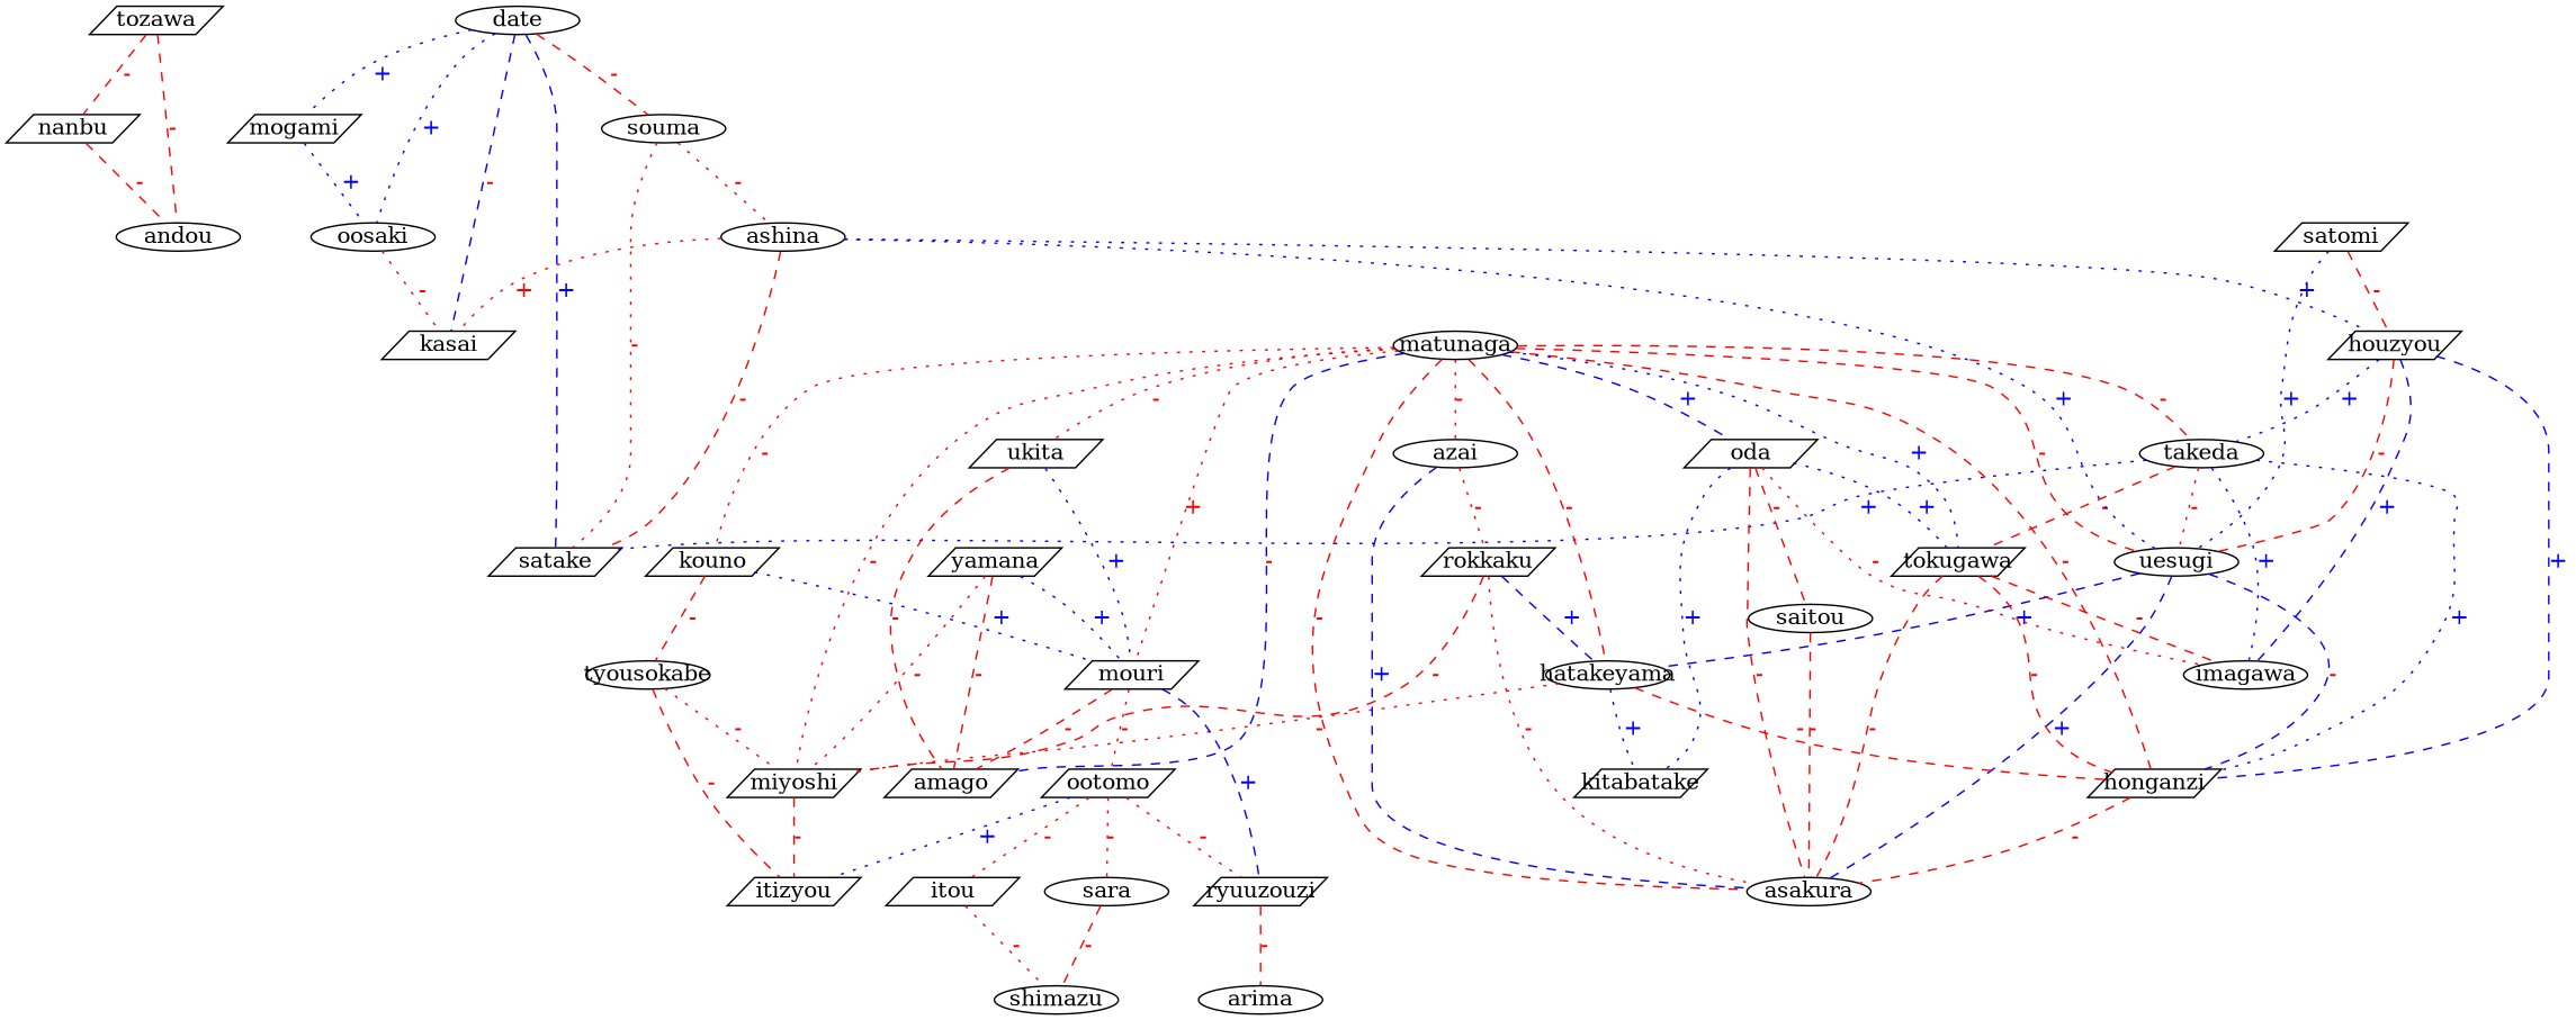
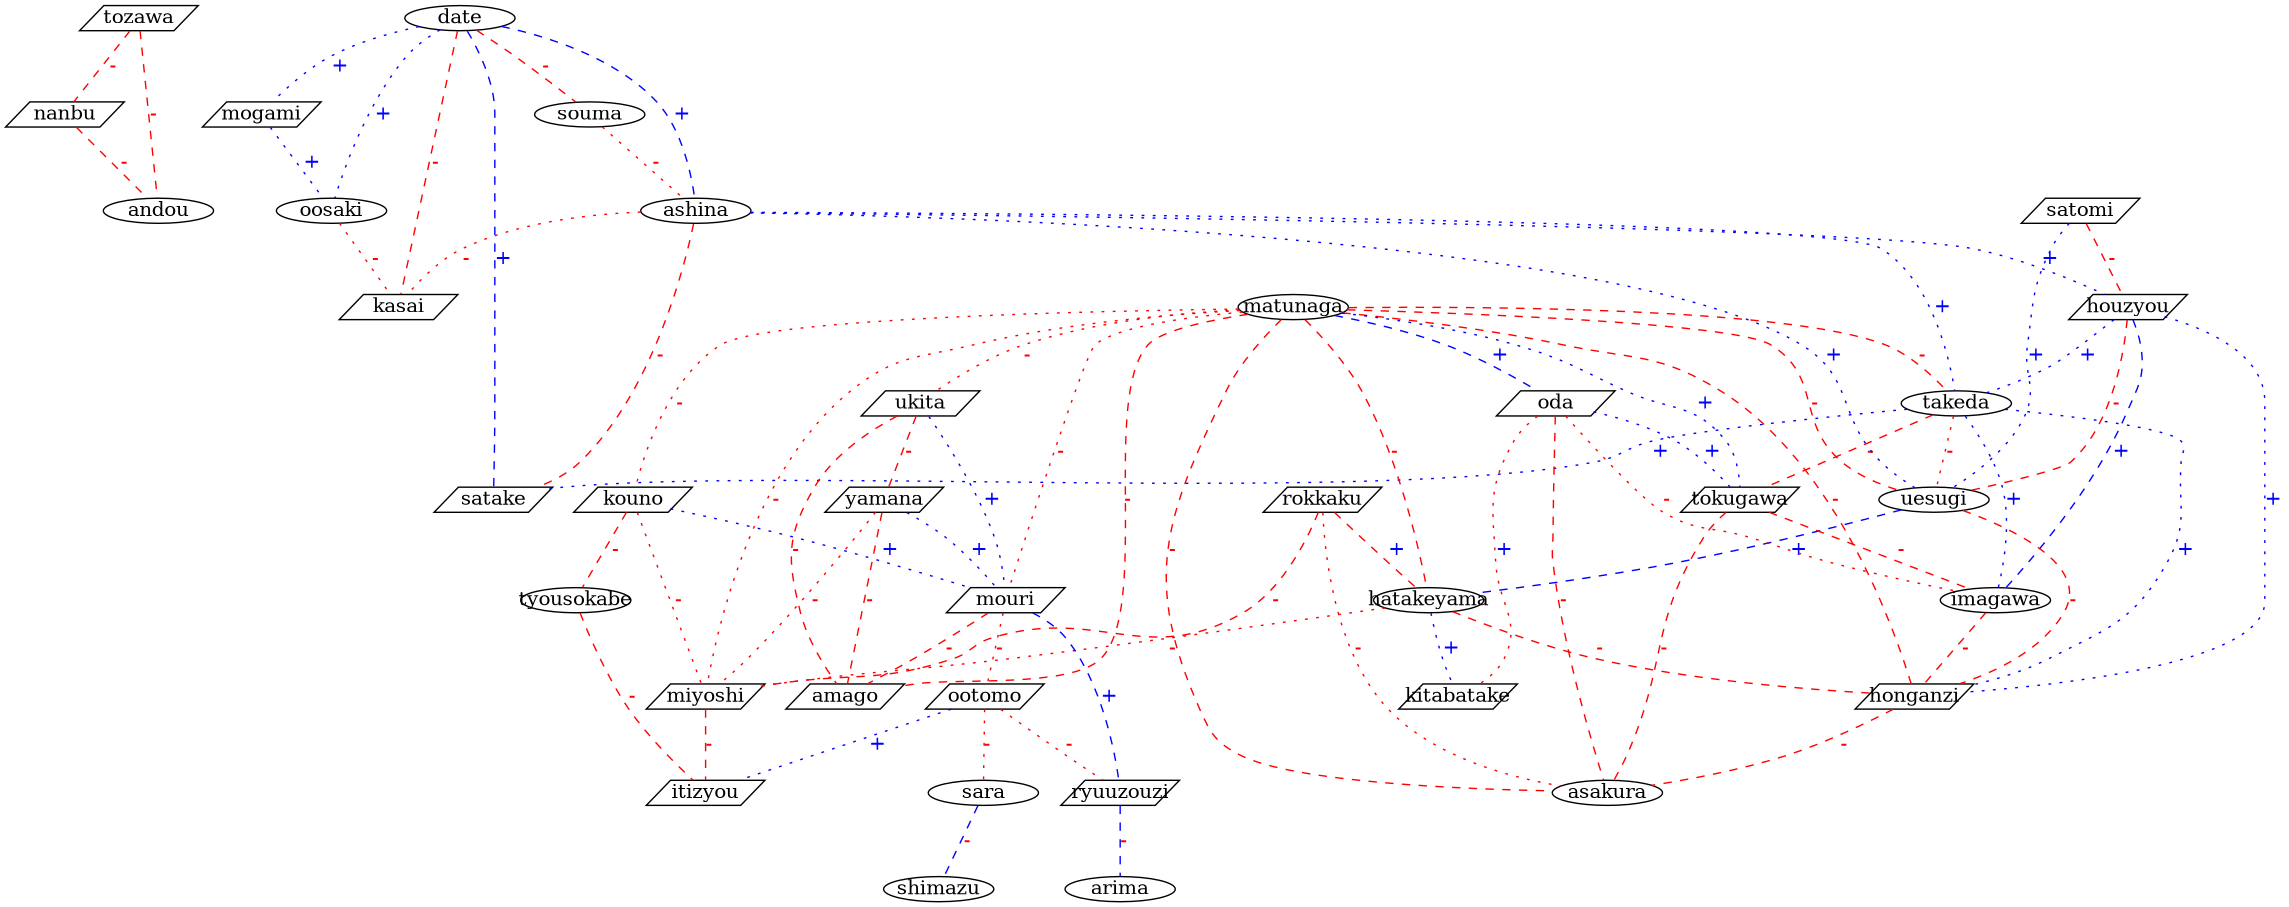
  digraph {
    node [fixedsize=true shape=parallelogram]
    edge [color=red dir=none fontcolor=red style=dashed]
    nanbu [height=0.25 width=1.1]
    andou [height=0.25 shape=ellipse width=1.1]
    tozawa [height=0.25 width=1.1]
    kasai [height=0.25 width=1.1]
    oosaki [height=0.25 shape=ellipse width=1.1]
    mogami [height=0.25 width=1.1]
    date [height=0.25 shape=ellipse width=1.1]
    souma [height=0.25 shape=ellipse width=1.1]
    ashina [height=0.25 shape=ellipse width=1.1]
    satake [height=0.25 width=1.1]
    houzyou [height=0.25 width=1.1]
    takeda [height=0.25 shape=ellipse width=1.1]
    uesugi [height=0.25 shape=ellipse width=1.1]
    honganzi [height=0.25 width=1.1]
    imagawa [height=0.25 shape=ellipse width=1.1]
    tokugawa [height=0.25 width=1.1]
    asakura [height=0.25 shape=ellipse width=1.1]
    hatakeyama [height=0.25 shape=ellipse width=1.1]
    kitabatake [height=0.25 width=1.1]
    miyoshi [height=0.25 width=1.1]
    satomi [height=0.25 width=1.1]
    oda [height=0.25 width=1.1]
-   saitou [height=0.25 shape=ellipse width=1.1]
-   azai [height=0.25 shape=ellipse width=1.1]
    rokkaku [height=0.25 width=1.1]
    itizyou [height=0.25 width=1.1]
    matunaga [height=0.25 shape=ellipse width=1.1]
    ukita [height=0.25 width=1.1]
    amago [height=0.25 width=1.1]
    mouri [height=0.25 width=1.1]
    kouno [height=0.25 width=1.1]
    yamana [height=0.25 width=1.1]
    ootomo [height=0.25 width=1.1]
    ryuuzouzi [height=0.25 width=1.1]
    tyousokabe [height=0.25 shape=ellipse width=1.1]
    sara [height=0.25 shape=ellipse width=1.1]
-   itou [height=0.25 width=1.1]
    arima [height=0.25 shape=ellipse width=1.1]
    shimazu [height=0.25 shape=ellipse width=1.1]
    nanbu -> andou [label="-"]
    tozawa -> nanbu [label="-"]
    tozawa -> andou [label="-"]
    oosaki -> kasai [label="-" style=dotted]
    mogami -> oosaki [color=blue fontcolor=blue label="+" style=dotted]
-   date -> kasai [color=blue label="-"]
+   date -> kasai [label="-"]
    date -> oosaki [color=blue fontcolor=blue label="+" style=dotted]
    date -> mogami [color=blue fontcolor=blue label="+" style=dotted]
    date -> souma [label="-"]
+   date -> ashina [color=blue fontcolor=blue label="+"]
    date -> satake [color=blue fontcolor=blue label="+"]
    souma -> ashina [label="-" style=dotted]
-   souma -> satake [label="-" style=dotted]
-   ashina -> kasai [label="+" style=dotted]
+   ashina -> kasai [label="-" style=dotted]
    ashina -> satake [label="-"]
    ashina -> houzyou [color=blue fontcolor=blue label="+" style=dotted]
+   ashina -> takeda [color=blue fontcolor=blue label="+" style=dotted]
    houzyou -> takeda [color=blue fontcolor=blue label="+" style=dotted]
    houzyou -> uesugi [label="-"]
-   houzyou -> honganzi [color=blue fontcolor=blue label="+"]
+   houzyou -> honganzi [color=blue fontcolor=blue label="+" style=dotted]
    houzyou -> imagawa [color=blue fontcolor=blue label="+"]
    takeda -> satake [color=blue fontcolor=blue label="+" style=dotted]
    takeda -> uesugi [label="-" style=dotted]
    takeda -> honganzi [color=blue fontcolor=blue label="+" style=dotted]
    takeda -> imagawa [color=blue fontcolor=blue label="+" style=dotted]
    takeda -> tokugawa [label="-"]
    uesugi -> ashina [color=blue fontcolor=blue label="+" style=dotted]
-   uesugi -> honganzi [color=blue label="-"]
-   uesugi -> asakura [color=blue fontcolor=blue label="+"]
+   uesugi -> honganzi [label="-"]
    uesugi -> hatakeyama [color=blue fontcolor=blue label="+"]
    honganzi -> asakura [label="-"]
-   tokugawa -> honganzi [label="-"]
+   imagawa -> honganzi [label="-"]
    tokugawa -> imagawa [label="-"]
    tokugawa -> asakura [label="-"]
    hatakeyama -> honganzi [label="-"]
    hatakeyama -> kitabatake [color=blue fontcolor=blue label="+" style=dotted]
    hatakeyama -> miyoshi [label="-" style=dotted]
    miyoshi -> itizyou [label="-"]
    satomi -> houzyou [label="-"]
    satomi -> uesugi [color=blue fontcolor=blue label="+" style=dotted]
    oda -> imagawa [label="-" style=dotted]
    oda -> tokugawa [color=blue fontcolor=blue label="+" style=dotted]
    oda -> asakura [label="-"]
-   oda -> kitabatake [color=blue fontcolor=blue label="+" style=dotted]
-   oda -> saitou [label="-"]
-   saitou -> asakura [label="-"]
-   azai -> asakura [color=blue fontcolor=blue label="+"]
-   azai -> rokkaku [label="-" style=dotted]
+   oda -> kitabatake [fontcolor=blue label="+" style=dotted]
    rokkaku -> asakura [label="-" style=dotted]
-   rokkaku -> hatakeyama [color=blue fontcolor=blue label="+"]
+   rokkaku -> hatakeyama [fontcolor=blue label="+"]
    rokkaku -> miyoshi [label="-"]
    matunaga -> takeda [label="-"]
    matunaga -> uesugi [label="-"]
    matunaga -> honganzi [label="-"]
    matunaga -> tokugawa [color=blue fontcolor=blue label="+" style=dotted]
    matunaga -> asakura [label="-"]
    matunaga -> hatakeyama [label="-"]
    matunaga -> miyoshi [label="-" style=dotted]
    matunaga -> oda [color=blue fontcolor=blue label="+"]
-   matunaga -> azai [label="-" style=dotted]
    matunaga -> ukita [label="-" style=dotted]
-   matunaga -> amago [color=blue label="-"]
-   matunaga -> mouri [label="+" style=dotted]
+   matunaga -> amago [label="-"]
+   matunaga -> mouri [label="-" style=dotted]
    matunaga -> kouno [label="-" style=dotted]
    ukita -> amago [label="-"]
    ukita -> mouri [color=blue fontcolor=blue label="+" style=dotted]
+   ukita -> yamana [label="-"]
    mouri -> amago [label="-"]
    mouri -> ootomo [label="-" style=dotted]
    mouri -> ryuuzouzi [color=blue fontcolor=blue label="+"]
-   tyousokabe -> miyoshi [label="-" style=dotted]
+   kouno -> miyoshi [label="-" style=dotted]
    kouno -> mouri [color=blue fontcolor=blue label="+" style=dotted]
    kouno -> tyousokabe [label="-"]
    yamana -> miyoshi [label="-" style=dotted]
    yamana -> amago [label="-"]
    yamana -> mouri [color=blue fontcolor=blue label="+" style=dotted]
    ootomo -> itizyou [color=blue fontcolor=blue label="+" style=dotted]
    ootomo -> ryuuzouzi [label="-" style=dotted]
    ootomo -> sara [label="-" style=dotted]
-   ootomo -> itou [label="-" style=dotted]
-   ryuuzouzi -> arima [label="-"]
+   ryuuzouzi -> arima [color=blue label="-"]
    tyousokabe -> itizyou [label="-"]
-   sara -> shimazu [label="-"]
-   itou -> shimazu [label="-" style=dotted]
+   sara -> shimazu [color=blue label="-"]
  }
